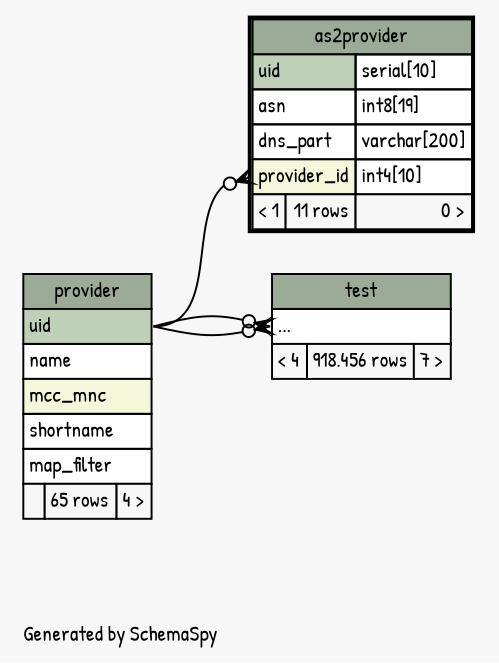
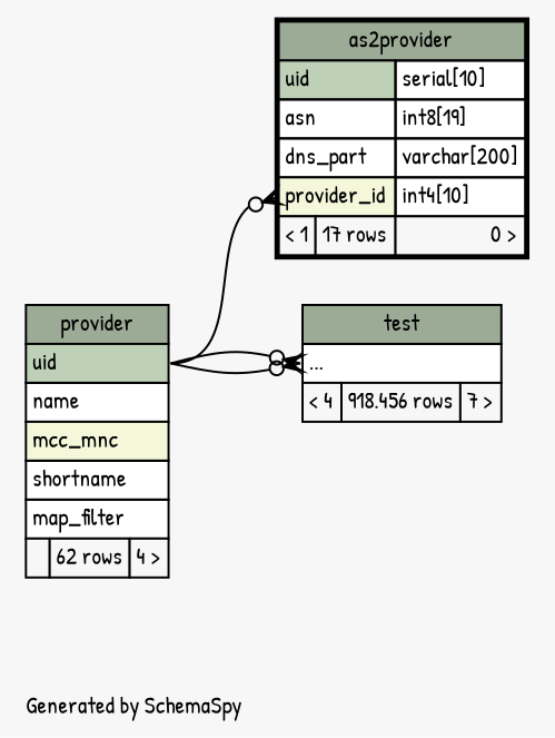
  digraph {
    bgcolor="#f7f7f7"
    fontname="Patrick Hand"
    fontsize=11
    label="\nGenerated by SchemaSpy"
    labeljust=l
    nodesep=0.18
    rankdir=RL
    ranksep=0.46
    node [fontname="Patrick Hand" fontsize=11 shape=plaintext]
    edge [arrowhead=none arrowsize=0.8 arrowtail=crowodot dir=back fontname="Patrick Hand" headport="uid:e" tailport="elipses:w"]
-   n1 [label=<     <TABLE BORDER="2" CELLBORDER="1" CELLSPACING="0" BGCOLOR="#ffffff">       <TR><TD COLSPAN="3" BGCOLOR="#9bab96" ALIGN="CENTER">as2provider</TD></TR>       <TR><TD PORT="uid" COLSPAN="2" BGCOLOR="#bed1b8" ALIGN="LEFT">uid</TD><TD PORT="uid.type" ALIGN="LEFT">serial[10]</TD></TR>       <TR><TD PORT="asn" COLSPAN="2" ALIGN="LEFT">asn</TD><TD PORT="asn.type" ALIGN="LEFT">int8[19]</TD></TR>       <TR><TD PORT="dns_part" COLSPAN="2" ALIGN="LEFT">dns_part</TD><TD PORT="dns_part.type" ALIGN="LEFT">varchar[200]</TD></TR>       <TR><TD PORT="provider_id" COLSPAN="2" BGCOLOR="#f4f7da" ALIGN="LEFT">provider_id</TD><TD PORT="provider_id.type" ALIGN="LEFT">int4[10]</TD></TR>       <TR><TD ALIGN="LEFT" BGCOLOR="#f7f7f7">&lt; 1</TD><TD ALIGN="RIGHT" BGCOLOR="#f7f7f7">11 rows</TD><TD ALIGN="RIGHT" BGCOLOR="#f7f7f7">0 &gt;</TD></TR>     </TABLE>>]
-   n2 [label=<     <TABLE BORDER="0" CELLBORDER="1" CELLSPACING="0" BGCOLOR="#ffffff">       <TR><TD COLSPAN="3" BGCOLOR="#9bab96" ALIGN="CENTER">provider</TD></TR>       <TR><TD PORT="uid" COLSPAN="3" BGCOLOR="#bed1b8" ALIGN="LEFT">uid</TD></TR>       <TR><TD PORT="name" COLSPAN="3" ALIGN="LEFT">name</TD></TR>       <TR><TD PORT="mcc_mnc" COLSPAN="3" BGCOLOR="#f4f7da" ALIGN="LEFT">mcc_mnc</TD></TR>       <TR><TD PORT="shortname" COLSPAN="3" ALIGN="LEFT">shortname</TD></TR>       <TR><TD PORT="map_filter" COLSPAN="3" ALIGN="LEFT">map_filter</TD></TR>       <TR><TD ALIGN="LEFT" BGCOLOR="#f7f7f7">  </TD><TD ALIGN="RIGHT" BGCOLOR="#f7f7f7">65 rows</TD><TD ALIGN="RIGHT" BGCOLOR="#f7f7f7">4 &gt;</TD></TR>     </TABLE>>]
+   n1 [label=<     <TABLE BORDER="2" CELLBORDER="1" CELLSPACING="0" BGCOLOR="#ffffff">       <TR><TD COLSPAN="3" BGCOLOR="#9bab96" ALIGN="CENTER">as2provider</TD></TR>       <TR><TD PORT="uid" COLSPAN="2" BGCOLOR="#bed1b8" ALIGN="LEFT">uid</TD><TD PORT="uid.type" ALIGN="LEFT">serial[10]</TD></TR>       <TR><TD PORT="asn" COLSPAN="2" ALIGN="LEFT">asn</TD><TD PORT="asn.type" ALIGN="LEFT">int8[19]</TD></TR>       <TR><TD PORT="dns_part" COLSPAN="2" ALIGN="LEFT">dns_part</TD><TD PORT="dns_part.type" ALIGN="LEFT">varchar[200]</TD></TR>       <TR><TD PORT="provider_id" COLSPAN="2" BGCOLOR="#f4f7da" ALIGN="LEFT">provider_id</TD><TD PORT="provider_id.type" ALIGN="LEFT">int4[10]</TD></TR>       <TR><TD ALIGN="LEFT" BGCOLOR="#f7f7f7">&lt; 1</TD><TD ALIGN="RIGHT" BGCOLOR="#f7f7f7">17 rows</TD><TD ALIGN="RIGHT" BGCOLOR="#f7f7f7">0 &gt;</TD></TR>     </TABLE>>]
+   n2 [label=<     <TABLE BORDER="0" CELLBORDER="1" CELLSPACING="0" BGCOLOR="#ffffff">       <TR><TD COLSPAN="3" BGCOLOR="#9bab96" ALIGN="CENTER">provider</TD></TR>       <TR><TD PORT="uid" COLSPAN="3" BGCOLOR="#bed1b8" ALIGN="LEFT">uid</TD></TR>       <TR><TD PORT="name" COLSPAN="3" ALIGN="LEFT">name</TD></TR>       <TR><TD PORT="mcc_mnc" COLSPAN="3" BGCOLOR="#f4f7da" ALIGN="LEFT">mcc_mnc</TD></TR>       <TR><TD PORT="shortname" COLSPAN="3" ALIGN="LEFT">shortname</TD></TR>       <TR><TD PORT="map_filter" COLSPAN="3" ALIGN="LEFT">map_filter</TD></TR>       <TR><TD ALIGN="LEFT" BGCOLOR="#f7f7f7">  </TD><TD ALIGN="RIGHT" BGCOLOR="#f7f7f7">62 rows</TD><TD ALIGN="RIGHT" BGCOLOR="#f7f7f7">4 &gt;</TD></TR>     </TABLE>>]
    n3 [label=<     <TABLE BORDER="0" CELLBORDER="1" CELLSPACING="0" BGCOLOR="#ffffff">       <TR><TD COLSPAN="3" BGCOLOR="#9bab96" ALIGN="CENTER">test</TD></TR>       <TR><TD PORT="elipses" COLSPAN="3" ALIGN="LEFT">...</TD></TR>       <TR><TD ALIGN="LEFT" BGCOLOR="#f7f7f7">&lt; 4</TD><TD ALIGN="RIGHT" BGCOLOR="#f7f7f7">918.456 rows</TD><TD ALIGN="RIGHT" BGCOLOR="#f7f7f7">7 &gt;</TD></TR>     </TABLE>>]
    n1 -> n2 [tailport="provider_id:w"]
    n3 -> n2
    n3 -> n2
  }
